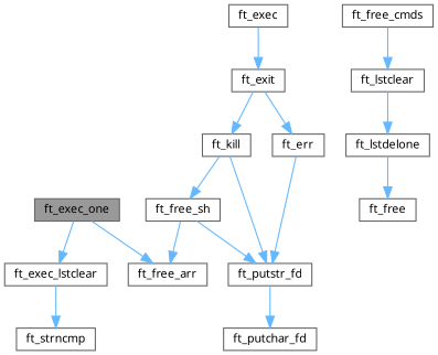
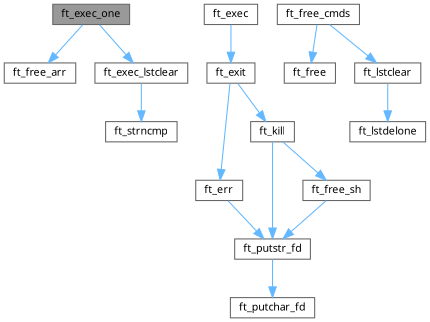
  digraph {
    fontname="Noto Sans"
    rankdir=TB
    node [color=grey40 fillcolor=white fontname="Noto Sans" fontsize=10 shape=box style=filled]
    edge [color=steelblue1 fontname="Noto Sans" fontsize=10 labelfontname=Helvetica labelfontsize=10 style=solid]
    n1 [color=gray40 fillcolor=grey60 fontcolor=black height=0.2 label=ft_exec_one width=0.4]
    n2 [height=0.2 label=ft_free_arr width=0.4]
    n3 [height=0.2 label=ft_exec_lstclear width=0.4]
    n4 [height=0.2 label=ft_exec width=0.4]
    n5 [height=0.2 label=ft_exit width=0.4]
    n6 [height=0.2 label=ft_strncmp width=0.4]
    n7 [height=0.2 label=ft_err width=0.4]
    n8 [height=0.2 label=ft_kill width=0.4]
    n9 [height=0.2 label=ft_putstr_fd width=0.4]
    n10 [height=0.2 label=ft_free_sh width=0.4]
    n11 [height=0.2 label=ft_putchar_fd width=0.4]
    n12 [height=0.2 label=ft_free_cmds width=0.4]
    n13 [height=0.2 label=ft_free width=0.4]
    n14 [height=0.2 label=ft_lstclear width=0.4]
    n15 [height=0.2 label=ft_lstdelone width=0.4]
    n1 -> n2
    n1 -> n3
    n3 -> n6
    n4 -> n5
    n5 -> n7
    n5 -> n8
    n7 -> n9
    n8 -> n9
    n8 -> n10
    n9 -> n11
-   n10 -> n2
    n10 -> n9
-   n15 -> n13
+   n12 -> n13
    n12 -> n14
    n14 -> n15
  }
